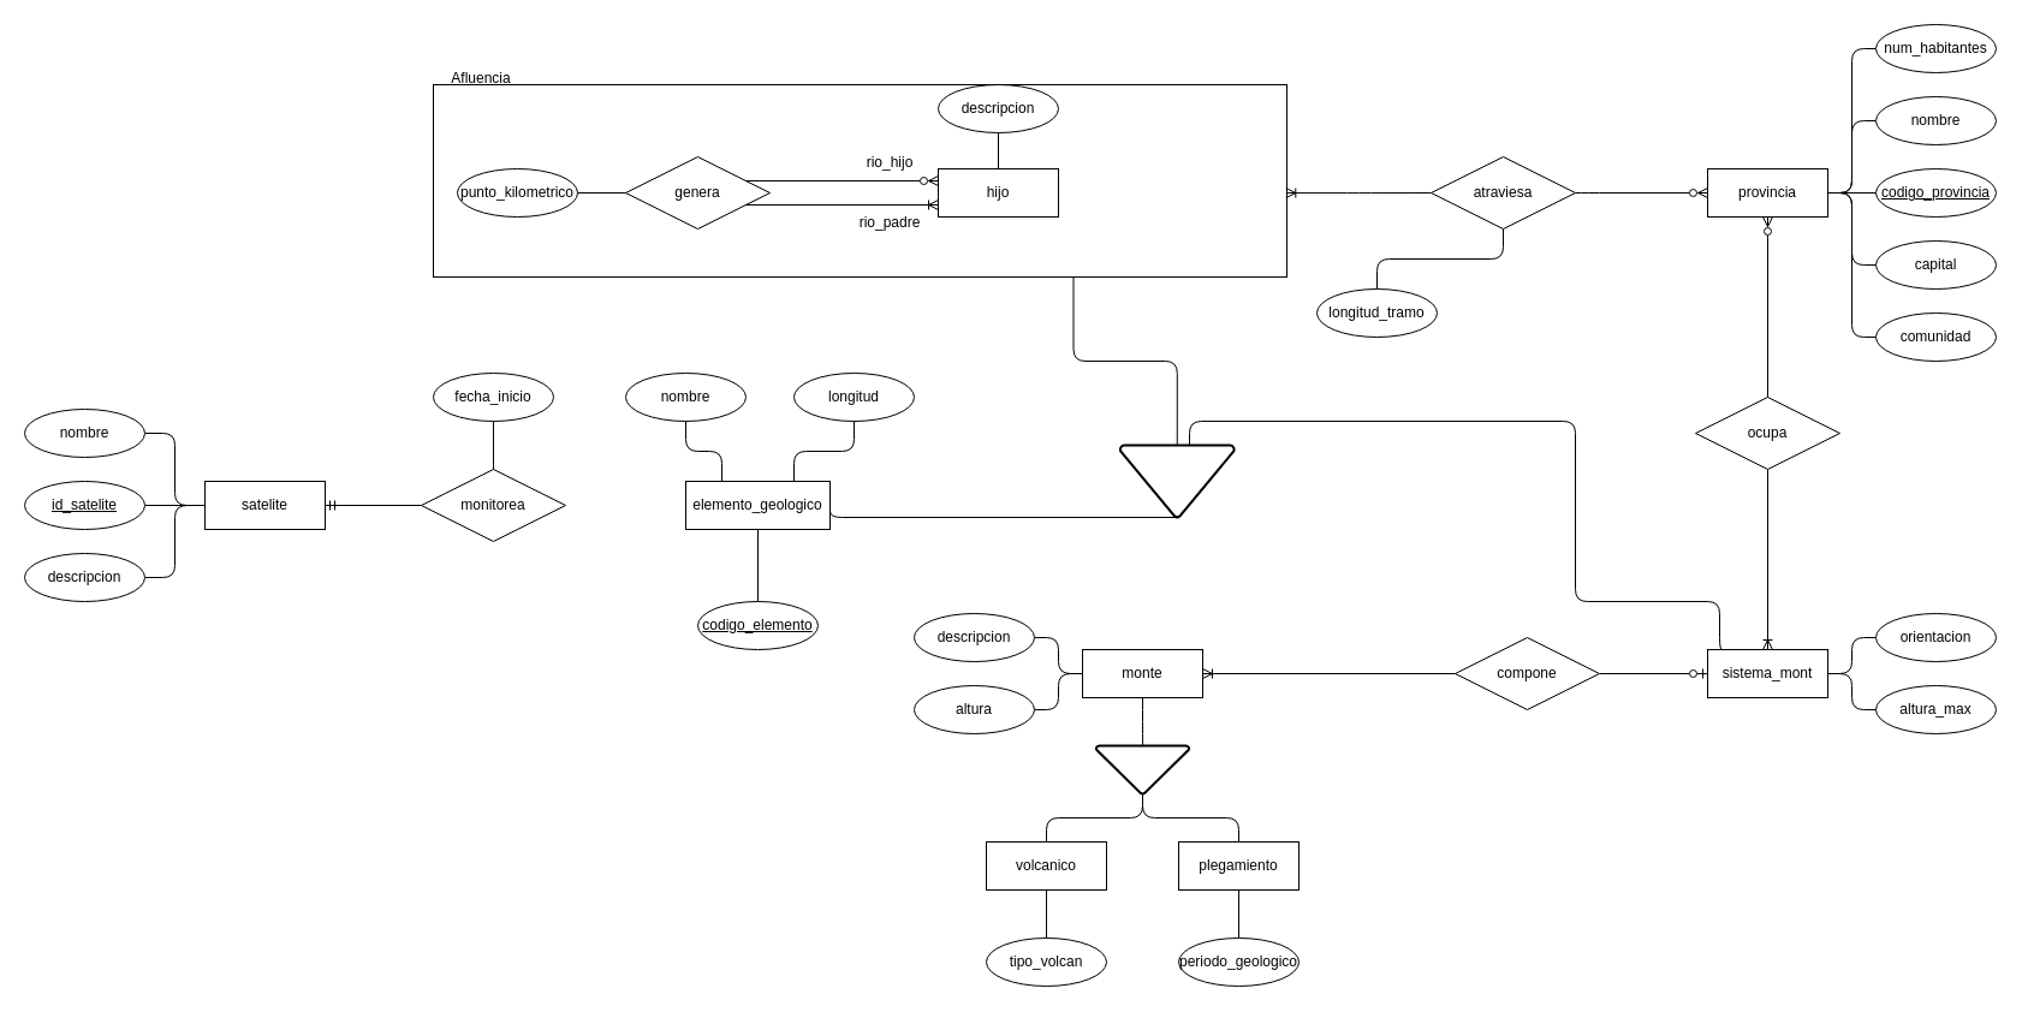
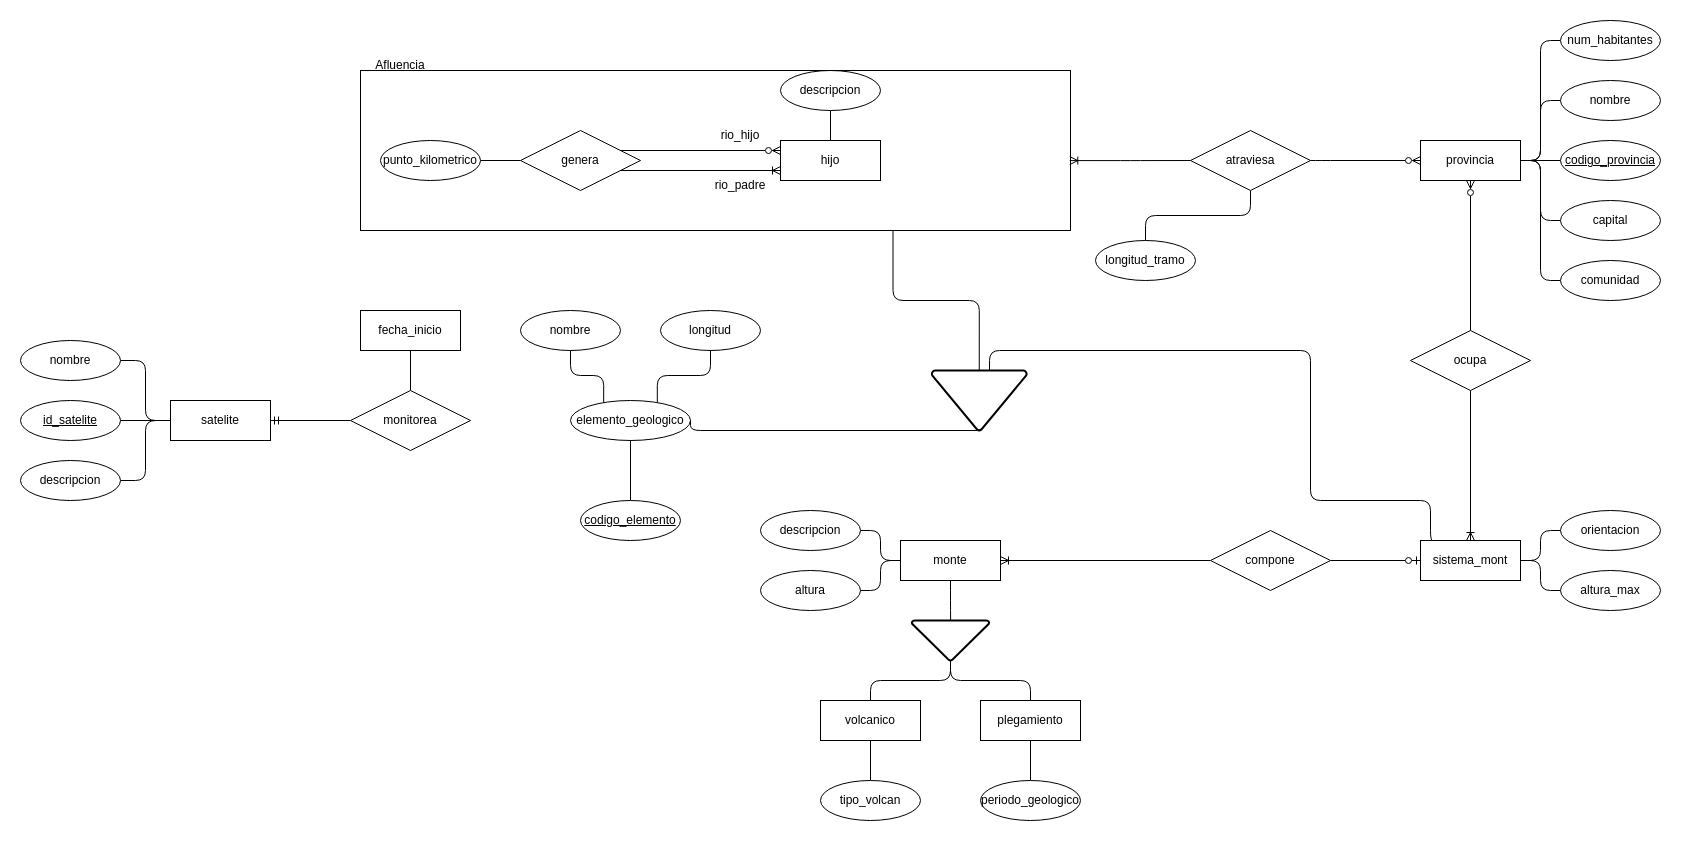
  <mxCell id="0" />
  <mxCell id="1" parent="0" />
  <mxCell id="2" style="edgeStyle=orthogonalEdgeStyle;rounded=1;orthogonalLoop=1;jettySize=auto;html=1;exitX=1;exitY=0.5;exitDx=0;exitDy=0;entryX=0;entryY=0.5;entryDx=0;entryDy=0;curved=0;endArrow=none;endFill=0;" parent="1" source="4" target="31" edge="1"><mxGeometry relative="1" as="geometry" /></mxCell>
  <mxCell id="3" style="edgeStyle=orthogonalEdgeStyle;rounded=1;orthogonalLoop=1;jettySize=auto;html=1;exitX=1;exitY=0.5;exitDx=0;exitDy=0;entryX=0;entryY=0.5;entryDx=0;entryDy=0;curved=0;endArrow=none;endFill=0;" parent="1" source="4" target="32" edge="1"><mxGeometry relative="1" as="geometry" /></mxCell>
  <mxCell id="4" value="sistema_mont" style="whiteSpace=wrap;html=1;align=center;" parent="1" vertex="1"><mxGeometry x="1420" y="540" width="100" height="40" as="geometry" /></mxCell>
  <mxCell id="5" style="edgeStyle=orthogonalEdgeStyle;rounded=1;orthogonalLoop=1;jettySize=auto;html=1;exitX=1;exitY=0.5;exitDx=0;exitDy=0;entryX=0;entryY=0.5;entryDx=0;entryDy=0;curved=0;endArrow=none;endFill=0;startArrow=ERoneToMany;startFill=0;" parent="1" source="7" target="30" edge="1"><mxGeometry relative="1" as="geometry" /></mxCell>
  <mxCell id="6" style="edgeStyle=orthogonalEdgeStyle;rounded=1;orthogonalLoop=1;jettySize=auto;html=1;exitX=0.5;exitY=1;exitDx=0;exitDy=0;curved=0;endArrow=none;endFill=0;" parent="1" source="7" target="38" edge="1"><mxGeometry relative="1" as="geometry" /></mxCell>
  <mxCell id="7" value="monte" style="whiteSpace=wrap;html=1;align=center;" parent="1" vertex="1"><mxGeometry x="900" y="540" width="100" height="40" as="geometry" /></mxCell>
  <mxCell id="8" style="edgeStyle=orthogonalEdgeStyle;rounded=1;orthogonalLoop=1;jettySize=auto;html=1;exitX=1;exitY=0.5;exitDx=0;exitDy=0;entryX=0;entryY=0.5;entryDx=0;entryDy=0;curved=0;endArrow=none;endFill=0;" parent="1" source="13" target="23" edge="1"><mxGeometry relative="1" as="geometry" /></mxCell>
  <mxCell id="9" style="edgeStyle=orthogonalEdgeStyle;rounded=1;orthogonalLoop=1;jettySize=auto;html=1;exitX=1;exitY=0.5;exitDx=0;exitDy=0;entryX=0;entryY=0.5;entryDx=0;entryDy=0;curved=0;endArrow=none;endFill=0;" parent="1" source="13" target="27" edge="1"><mxGeometry relative="1" as="geometry" /></mxCell>
  <mxCell id="10" style="edgeStyle=orthogonalEdgeStyle;rounded=1;orthogonalLoop=1;jettySize=auto;html=1;exitX=1;exitY=0.5;exitDx=0;exitDy=0;entryX=0;entryY=0.5;entryDx=0;entryDy=0;curved=0;endArrow=none;endFill=0;" parent="1" source="13" target="25" edge="1"><mxGeometry relative="1" as="geometry" /></mxCell>
  <mxCell id="11" style="edgeStyle=orthogonalEdgeStyle;rounded=1;orthogonalLoop=1;jettySize=auto;html=1;exitX=1;exitY=0.5;exitDx=0;exitDy=0;entryX=0;entryY=0.5;entryDx=0;entryDy=0;curved=0;endArrow=none;endFill=0;" parent="1" source="13" target="28" edge="1"><mxGeometry relative="1" as="geometry" /></mxCell>
  <mxCell id="12" style="edgeStyle=orthogonalEdgeStyle;rounded=1;orthogonalLoop=1;jettySize=auto;html=1;exitX=1;exitY=0.5;exitDx=0;exitDy=0;entryX=0;entryY=0.5;entryDx=0;entryDy=0;curved=0;endArrow=none;endFill=0;" parent="1" source="13" target="26" edge="1"><mxGeometry relative="1" as="geometry" /></mxCell>
  <mxCell id="13" value="provincia" style="whiteSpace=wrap;html=1;align=center;" parent="1" vertex="1"><mxGeometry x="1420" y="140" width="100" height="40" as="geometry" /></mxCell>
  <mxCell id="14" style="edgeStyle=orthogonalEdgeStyle;rounded=1;orthogonalLoop=1;jettySize=auto;html=1;exitX=0.5;exitY=0;exitDx=0;exitDy=0;entryX=0.5;entryY=1;entryDx=0;entryDy=0;curved=0;endArrow=none;endFill=0;" parent="1" source="16" target="18" edge="1"><mxGeometry relative="1" as="geometry" /></mxCell>
  <mxCell id="15" style="edgeStyle=orthogonalEdgeStyle;rounded=1;orthogonalLoop=1;jettySize=auto;html=1;exitX=0.999;exitY=0.563;exitDx=0;exitDy=0;entryX=0;entryY=0.5;entryDx=0;entryDy=0;curved=0;endArrow=none;endFill=0;startArrow=ERoneToMany;startFill=0;exitPerimeter=0;" parent="1" source="77" target="22" edge="1"><mxGeometry relative="1" as="geometry" /></mxCell>
  <mxCell id="16" value="hijo" style="whiteSpace=wrap;html=1;align=center;" parent="1" vertex="1"><mxGeometry x="780" y="140" width="100" height="40" as="geometry" /></mxCell>
  <mxCell id="17" value="nombre" style="ellipse;whiteSpace=wrap;html=1;align=center;" parent="1" vertex="1"><mxGeometry x="520" y="310" width="100" height="40" as="geometry" /></mxCell>
  <mxCell id="18" value="descripcion" style="ellipse;whiteSpace=wrap;html=1;align=center;" parent="1" vertex="1"><mxGeometry x="780" y="70" width="100" height="40" as="geometry" /></mxCell>
  <mxCell id="19" value="longitud" style="ellipse;whiteSpace=wrap;html=1;align=center;" parent="1" vertex="1"><mxGeometry x="660" y="310" width="100" height="40" as="geometry" /></mxCell>
  <mxCell id="20" style="edgeStyle=orthogonalEdgeStyle;rounded=1;orthogonalLoop=1;jettySize=auto;html=1;exitX=1;exitY=0.5;exitDx=0;exitDy=0;entryX=0;entryY=0.5;entryDx=0;entryDy=0;curved=0;endArrow=ERzeroToMany;endFill=0;" parent="1" source="22" target="13" edge="1"><mxGeometry relative="1" as="geometry"><Array as="points"><mxPoint x="1320" y="160" /><mxPoint x="1320" y="160" /></Array></mxGeometry></mxCell>
  <mxCell id="21" style="edgeStyle=orthogonalEdgeStyle;rounded=1;orthogonalLoop=1;jettySize=auto;html=1;exitX=0.5;exitY=1;exitDx=0;exitDy=0;entryX=0.5;entryY=0;entryDx=0;entryDy=0;curved=0;endArrow=none;endFill=0;" parent="1" source="22" target="24" edge="1"><mxGeometry relative="1" as="geometry" /></mxCell>
  <mxCell id="22" value="atraviesa" style="shape=rhombus;perimeter=rhombusPerimeter;whiteSpace=wrap;html=1;align=center;" parent="1" vertex="1"><mxGeometry x="1190" y="130" width="120" height="60" as="geometry" /></mxCell>
  <mxCell id="23" value="codigo_provincia" style="ellipse;whiteSpace=wrap;html=1;align=center;fontStyle=4;" parent="1" vertex="1"><mxGeometry x="1560" y="140" width="100" height="40" as="geometry" /></mxCell>
  <mxCell id="24" value="longitud_tramo" style="ellipse;whiteSpace=wrap;html=1;align=center;" parent="1" vertex="1"><mxGeometry x="1095" y="240" width="100" height="40" as="geometry" /></mxCell>
  <mxCell id="25" value="num_habitantes" style="ellipse;whiteSpace=wrap;html=1;align=center;" parent="1" vertex="1"><mxGeometry x="1560" y="20" width="100" height="40" as="geometry" /></mxCell>
  <mxCell id="26" value="comunidad" style="ellipse;whiteSpace=wrap;html=1;align=center;" parent="1" vertex="1"><mxGeometry x="1560" y="260" width="100" height="40" as="geometry" /></mxCell>
  <mxCell id="27" value="nombre" style="ellipse;whiteSpace=wrap;html=1;align=center;" parent="1" vertex="1"><mxGeometry x="1560" y="80" width="100" height="40" as="geometry" /></mxCell>
  <mxCell id="28" value="capital" style="ellipse;whiteSpace=wrap;html=1;align=center;" parent="1" vertex="1"><mxGeometry x="1560" y="200" width="100" height="40" as="geometry" /></mxCell>
  <mxCell id="29" style="edgeStyle=orthogonalEdgeStyle;rounded=1;orthogonalLoop=1;jettySize=auto;html=1;exitX=1;exitY=0.5;exitDx=0;exitDy=0;entryX=0;entryY=0.5;entryDx=0;entryDy=0;curved=0;endArrow=ERzeroToOne;endFill=0;" parent="1" source="30" target="4" edge="1"><mxGeometry relative="1" as="geometry" /></mxCell>
  <mxCell id="30" value="compone" style="shape=rhombus;perimeter=rhombusPerimeter;whiteSpace=wrap;html=1;align=center;" parent="1" vertex="1"><mxGeometry x="1210" y="530" width="120" height="60" as="geometry" /></mxCell>
  <mxCell id="31" value="orientacion" style="ellipse;whiteSpace=wrap;html=1;align=center;" parent="1" vertex="1"><mxGeometry x="1560" y="510" width="100" height="40" as="geometry" /></mxCell>
  <mxCell id="32" value="altura_max" style="ellipse;whiteSpace=wrap;html=1;align=center;" parent="1" vertex="1"><mxGeometry x="1560" y="570" width="100" height="40" as="geometry" /></mxCell>
  <mxCell id="33" style="edgeStyle=orthogonalEdgeStyle;rounded=1;orthogonalLoop=1;jettySize=auto;html=1;exitX=1;exitY=0.5;exitDx=0;exitDy=0;entryX=0;entryY=0.5;entryDx=0;entryDy=0;curved=0;endArrow=none;endFill=0;startArrow=ERmandOne;startFill=0;" parent="1" source="34" target="35" edge="1"><mxGeometry relative="1" as="geometry" /></mxCell>
  <mxCell id="34" value="satelite" style="whiteSpace=wrap;html=1;align=center;" parent="1" vertex="1"><mxGeometry x="170" y="400" width="100" height="40" as="geometry" /></mxCell>
  <mxCell id="35" value="monitorea" style="shape=rhombus;perimeter=rhombusPerimeter;whiteSpace=wrap;html=1;align=center;" parent="1" vertex="1"><mxGeometry x="350" y="390" width="120" height="60" as="geometry" /></mxCell>
  <mxCell id="36" style="edgeStyle=orthogonalEdgeStyle;rounded=1;orthogonalLoop=1;jettySize=auto;html=1;exitX=0.5;exitY=1;exitDx=0;exitDy=0;exitPerimeter=0;entryX=0.5;entryY=0;entryDx=0;entryDy=0;endArrow=none;endFill=0;curved=0;" parent="1" source="38" target="40" edge="1"><mxGeometry relative="1" as="geometry" /></mxCell>
  <mxCell id="37" style="edgeStyle=orthogonalEdgeStyle;rounded=1;orthogonalLoop=1;jettySize=auto;html=1;exitX=0.5;exitY=1;exitDx=0;exitDy=0;exitPerimeter=0;entryX=0.5;entryY=0;entryDx=0;entryDy=0;curved=0;endArrow=none;endFill=0;" parent="1" source="38" target="39" edge="1"><mxGeometry relative="1" as="geometry" /></mxCell>
  <mxCell id="38" value="" style="strokeWidth=2;html=1;shape=mxgraph.flowchart.merge_or_storage;whiteSpace=wrap;" parent="1" vertex="1"><mxGeometry x="911.25" y="620" width="77.5" height="40" as="geometry" /></mxCell>
  <mxCell id="39" value="plegamiento" style="whiteSpace=wrap;html=1;align=center;" parent="1" vertex="1"><mxGeometry x="980" y="700" width="100" height="40" as="geometry" /></mxCell>
  <mxCell id="40" value="volcanico" style="whiteSpace=wrap;html=1;align=center;" parent="1" vertex="1"><mxGeometry x="820" y="700" width="100" height="40" as="geometry" /></mxCell>
  <mxCell id="41" style="edgeStyle=orthogonalEdgeStyle;rounded=0;orthogonalLoop=1;jettySize=auto;html=1;exitX=0.5;exitY=0;exitDx=0;exitDy=0;entryX=0.5;entryY=1;entryDx=0;entryDy=0;endArrow=ERzeroToMany;endFill=0;" parent="1" source="43" target="13" edge="1"><mxGeometry relative="1" as="geometry" /></mxCell>
  <mxCell id="42" style="edgeStyle=orthogonalEdgeStyle;rounded=0;orthogonalLoop=1;jettySize=auto;html=1;exitX=0.5;exitY=1;exitDx=0;exitDy=0;entryX=0.5;entryY=0;entryDx=0;entryDy=0;endArrow=ERoneToMany;endFill=0;" parent="1" source="43" target="4" edge="1"><mxGeometry relative="1" as="geometry" /></mxCell>
  <mxCell id="43" value="ocupa" style="shape=rhombus;perimeter=rhombusPerimeter;whiteSpace=wrap;html=1;align=center;" parent="1" vertex="1"><mxGeometry x="1410" y="330" width="120" height="60" as="geometry" /></mxCell>
  <mxCell id="44" style="edgeStyle=orthogonalEdgeStyle;rounded=1;orthogonalLoop=1;jettySize=auto;html=1;exitX=1;exitY=0.5;exitDx=0;exitDy=0;entryX=0;entryY=0.5;entryDx=0;entryDy=0;curved=0;endArrow=none;endFill=0;" parent="1" source="45" target="7" edge="1"><mxGeometry relative="1" as="geometry" /></mxCell>
  <mxCell id="45" value="descripcion" style="ellipse;whiteSpace=wrap;html=1;align=center;" parent="1" vertex="1"><mxGeometry x="760" y="510" width="100" height="40" as="geometry" /></mxCell>
  <mxCell id="46" style="edgeStyle=orthogonalEdgeStyle;rounded=1;orthogonalLoop=1;jettySize=auto;html=1;exitX=1;exitY=0.5;exitDx=0;exitDy=0;entryX=0;entryY=0.5;entryDx=0;entryDy=0;curved=0;endArrow=none;endFill=0;" parent="1" source="47" target="7" edge="1"><mxGeometry relative="1" as="geometry" /></mxCell>
  <mxCell id="47" value="altura" style="ellipse;whiteSpace=wrap;html=1;align=center;" parent="1" vertex="1"><mxGeometry x="760" y="570" width="100" height="40" as="geometry" /></mxCell>
  <mxCell id="48" style="edgeStyle=orthogonalEdgeStyle;rounded=1;orthogonalLoop=1;jettySize=auto;html=1;exitX=0.5;exitY=0;exitDx=0;exitDy=0;entryX=0.5;entryY=1;entryDx=0;entryDy=0;curved=0;endArrow=none;endFill=0;" parent="1" source="49" target="39" edge="1"><mxGeometry relative="1" as="geometry" /></mxCell>
  <mxCell id="49" value="periodo_geologico" style="ellipse;whiteSpace=wrap;html=1;align=center;" parent="1" vertex="1"><mxGeometry x="980" y="780" width="100" height="40" as="geometry" /></mxCell>
  <mxCell id="50" style="edgeStyle=orthogonalEdgeStyle;rounded=1;orthogonalLoop=1;jettySize=auto;html=1;exitX=0.5;exitY=0;exitDx=0;exitDy=0;entryX=0.5;entryY=1;entryDx=0;entryDy=0;curved=0;endArrow=none;endFill=0;" parent="1" source="51" target="40" edge="1"><mxGeometry relative="1" as="geometry" /></mxCell>
  <mxCell id="51" value="tipo_volcan" style="ellipse;whiteSpace=wrap;html=1;align=center;" parent="1" vertex="1"><mxGeometry x="820" y="780" width="100" height="40" as="geometry" /></mxCell>
  <mxCell id="52" style="edgeStyle=orthogonalEdgeStyle;rounded=1;orthogonalLoop=1;jettySize=auto;html=1;exitX=1;exitY=0.5;exitDx=0;exitDy=0;entryX=0;entryY=0.5;entryDx=0;entryDy=0;curved=0;endArrow=none;endFill=0;" parent="1" source="53" target="34" edge="1"><mxGeometry relative="1" as="geometry" /></mxCell>
  <mxCell id="53" value="id_satelite" style="ellipse;whiteSpace=wrap;html=1;align=center;fontStyle=4;" parent="1" vertex="1"><mxGeometry x="20" y="400" width="100" height="40" as="geometry" /></mxCell>
  <mxCell id="54" style="edgeStyle=orthogonalEdgeStyle;rounded=1;orthogonalLoop=1;jettySize=auto;html=1;exitX=1;exitY=0.5;exitDx=0;exitDy=0;entryX=0;entryY=0.5;entryDx=0;entryDy=0;curved=0;endArrow=none;endFill=0;" parent="1" source="55" target="34" edge="1"><mxGeometry relative="1" as="geometry" /></mxCell>
  <mxCell id="55" value="nombre" style="ellipse;whiteSpace=wrap;html=1;align=center;" parent="1" vertex="1"><mxGeometry x="20" y="340" width="100" height="40" as="geometry" /></mxCell>
  <mxCell id="56" style="edgeStyle=orthogonalEdgeStyle;rounded=1;orthogonalLoop=1;jettySize=auto;html=1;exitX=1;exitY=0.5;exitDx=0;exitDy=0;entryX=0;entryY=0.5;entryDx=0;entryDy=0;curved=0;endArrow=none;endFill=0;" parent="1" source="57" target="34" edge="1"><mxGeometry relative="1" as="geometry" /></mxCell>
  <mxCell id="57" value="descripcion" style="ellipse;whiteSpace=wrap;html=1;align=center;" parent="1" vertex="1"><mxGeometry x="20" y="460" width="100" height="40" as="geometry" /></mxCell>
  <mxCell id="58" style="edgeStyle=orthogonalEdgeStyle;rounded=1;orthogonalLoop=1;jettySize=auto;html=1;exitX=1;exitY=1;exitDx=0;exitDy=0;entryX=0;entryY=0.75;entryDx=0;entryDy=0;curved=0;endArrow=ERoneToMany;endFill=0;startArrow=none;startFill=0;" parent="1" source="60" target="16" edge="1"><mxGeometry relative="1" as="geometry"><Array as="points"><mxPoint x="610" y="170" /></Array></mxGeometry></mxCell>
  <mxCell id="59" style="edgeStyle=orthogonalEdgeStyle;rounded=1;orthogonalLoop=1;jettySize=auto;html=1;exitX=1;exitY=0;exitDx=0;exitDy=0;entryX=0;entryY=0.25;entryDx=0;entryDy=0;curved=0;endArrow=ERzeroToMany;endFill=0;" parent="1" source="60" target="16" edge="1"><mxGeometry relative="1" as="geometry"><Array as="points"><mxPoint x="610" y="150" /></Array></mxGeometry></mxCell>
  <mxCell id="60" value="genera" style="shape=rhombus;perimeter=rhombusPerimeter;whiteSpace=wrap;html=1;align=center;" parent="1" vertex="1"><mxGeometry x="520" y="130" width="120" height="60" as="geometry" /></mxCell>
  <mxCell id="61" value="rio_padre" style="text;html=1;align=center;verticalAlign=middle;whiteSpace=wrap;rounded=0;" parent="1" vertex="1"><mxGeometry x="710" y="170" width="60" height="30" as="geometry" /></mxCell>
  <mxCell id="62" value="rio_hijo" style="text;html=1;align=center;verticalAlign=middle;whiteSpace=wrap;rounded=0;" parent="1" vertex="1"><mxGeometry x="710" y="120" width="60" height="30" as="geometry" /></mxCell>
  <mxCell id="63" style="edgeStyle=orthogonalEdgeStyle;rounded=1;orthogonalLoop=1;jettySize=auto;html=1;exitX=1;exitY=0.5;exitDx=0;exitDy=0;entryX=0;entryY=0.5;entryDx=0;entryDy=0;curved=0;endArrow=none;endFill=0;" parent="1" source="64" target="60" edge="1"><mxGeometry relative="1" as="geometry" /></mxCell>
  <mxCell id="64" value="punto_kilometrico" style="ellipse;whiteSpace=wrap;html=1;align=center;" parent="1" vertex="1"><mxGeometry x="380" y="140" width="100" height="40" as="geometry" /></mxCell>
  <mxCell id="65" value="Afluencia" style="text;html=1;align=center;verticalAlign=middle;whiteSpace=wrap;rounded=0;" parent="1" vertex="1"><mxGeometry x="370" y="50" width="60" height="30" as="geometry" /></mxCell>
  <mxCell id="66" style="edgeStyle=orthogonalEdgeStyle;rounded=1;orthogonalLoop=1;jettySize=auto;html=1;exitX=0.5;exitY=0;exitDx=0;exitDy=0;entryX=0.5;entryY=1;entryDx=0;entryDy=0;curved=0;endArrow=none;endFill=0;" edge="1" parent="1" source="35" target="74"><mxGeometry relative="1" as="geometry" /></mxCell>
  <mxCell id="67" style="edgeStyle=orthogonalEdgeStyle;rounded=1;orthogonalLoop=1;jettySize=auto;html=1;exitX=0.25;exitY=0;exitDx=0;exitDy=0;entryX=0.5;entryY=1;entryDx=0;entryDy=0;curved=0;endArrow=none;endFill=0;" edge="1" parent="1" source="69" target="17"><mxGeometry relative="1" as="geometry" /></mxCell>
  <mxCell id="68" style="edgeStyle=orthogonalEdgeStyle;rounded=1;orthogonalLoop=1;jettySize=auto;html=1;exitX=0.75;exitY=0;exitDx=0;exitDy=0;entryX=0.5;entryY=1;entryDx=0;entryDy=0;endArrow=none;endFill=0;curved=0;" edge="1" parent="1" source="69" target="19"><mxGeometry relative="1" as="geometry" /></mxCell>
- <mxCell id="69" value="elemento_geologico" style="whiteSpace=wrap;html=1;align=center;" vertex="1" parent="1"><mxGeometry x="570" y="400" width="120" height="40" as="geometry" /></mxCell>
+ <mxCell id="69" value="elemento_geologico" style="ellipse;whiteSpace=wrap;html=1;align=center;" vertex="1" parent="1"><mxGeometry x="570" y="400" width="120" height="40" as="geometry" /></mxCell>
  <mxCell id="70" style="edgeStyle=orthogonalEdgeStyle;rounded=1;orthogonalLoop=1;jettySize=auto;html=1;entryX=1;entryY=0.5;entryDx=0;entryDy=0;curved=0;endArrow=none;endFill=0;exitX=0.5;exitY=1;exitDx=0;exitDy=0;exitPerimeter=0;" edge="1" parent="1" source="71" target="69"><mxGeometry relative="1" as="geometry"><Array as="points"><mxPoint x="690" y="430" /></Array></mxGeometry></mxCell>
  <mxCell id="71" value="" style="strokeWidth=2;html=1;shape=mxgraph.flowchart.merge_or_storage;whiteSpace=wrap;" vertex="1" parent="1"><mxGeometry x="931.25" y="370" width="95" height="60" as="geometry" /></mxCell>
  <mxCell id="72" style="edgeStyle=orthogonalEdgeStyle;rounded=1;orthogonalLoop=1;jettySize=auto;html=1;exitX=0.75;exitY=1;exitDx=0;exitDy=0;entryX=0.5;entryY=0;entryDx=0;entryDy=0;entryPerimeter=0;curved=0;endArrow=none;endFill=0;" edge="1" parent="1" source="77" target="71"><mxGeometry relative="1" as="geometry" /></mxCell>
  <mxCell id="73" style="edgeStyle=orthogonalEdgeStyle;rounded=1;orthogonalLoop=1;jettySize=auto;html=1;exitX=0.14;exitY=0;exitDx=0;exitDy=0;entryX=0.608;entryY=0;entryDx=0;entryDy=0;entryPerimeter=0;curved=0;endArrow=none;endFill=0;exitPerimeter=0;" edge="1" parent="1" source="4" target="71"><mxGeometry relative="1" as="geometry"><Array as="points"><mxPoint x="1430" y="540" /><mxPoint x="1430" y="500" /><mxPoint x="1310" y="500" /><mxPoint x="1310" y="350" /><mxPoint x="989" y="350" /></Array></mxGeometry></mxCell>
- <mxCell id="74" value="fecha_inicio" style="ellipse;whiteSpace=wrap;html=1;align=center;" vertex="1" parent="1"><mxGeometry x="360" y="310" width="100" height="40" as="geometry" /></mxCell>
+ <mxCell id="74" value="fecha_inicio" style="whiteSpace=wrap;html=1;align=center;rounded=0;" vertex="1" parent="1"><mxGeometry x="360" y="310" width="100" height="40" as="geometry" /></mxCell>
  <mxCell id="75" style="edgeStyle=orthogonalEdgeStyle;rounded=1;orthogonalLoop=1;jettySize=auto;html=1;exitX=0.5;exitY=0;exitDx=0;exitDy=0;entryX=0.5;entryY=1;entryDx=0;entryDy=0;curved=0;endArrow=none;endFill=0;" edge="1" parent="1" source="76" target="69"><mxGeometry relative="1" as="geometry" /></mxCell>
  <mxCell id="76" value="codigo_elemento" style="ellipse;whiteSpace=wrap;html=1;align=center;fontStyle=4;" vertex="1" parent="1"><mxGeometry x="580" y="500" width="100" height="40" as="geometry" /></mxCell>
  <mxCell id="77" value="" style="rounded=0;whiteSpace=wrap;html=1;fillColor=none;" parent="1" vertex="1"><mxGeometry x="360" y="70" width="710" height="160" as="geometry" /></mxCell>
